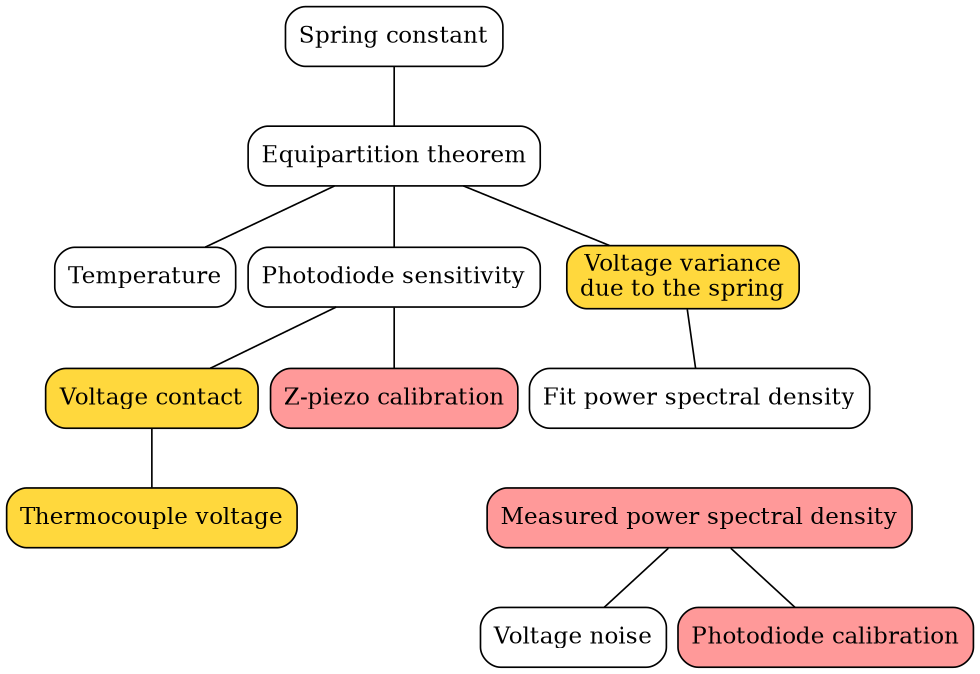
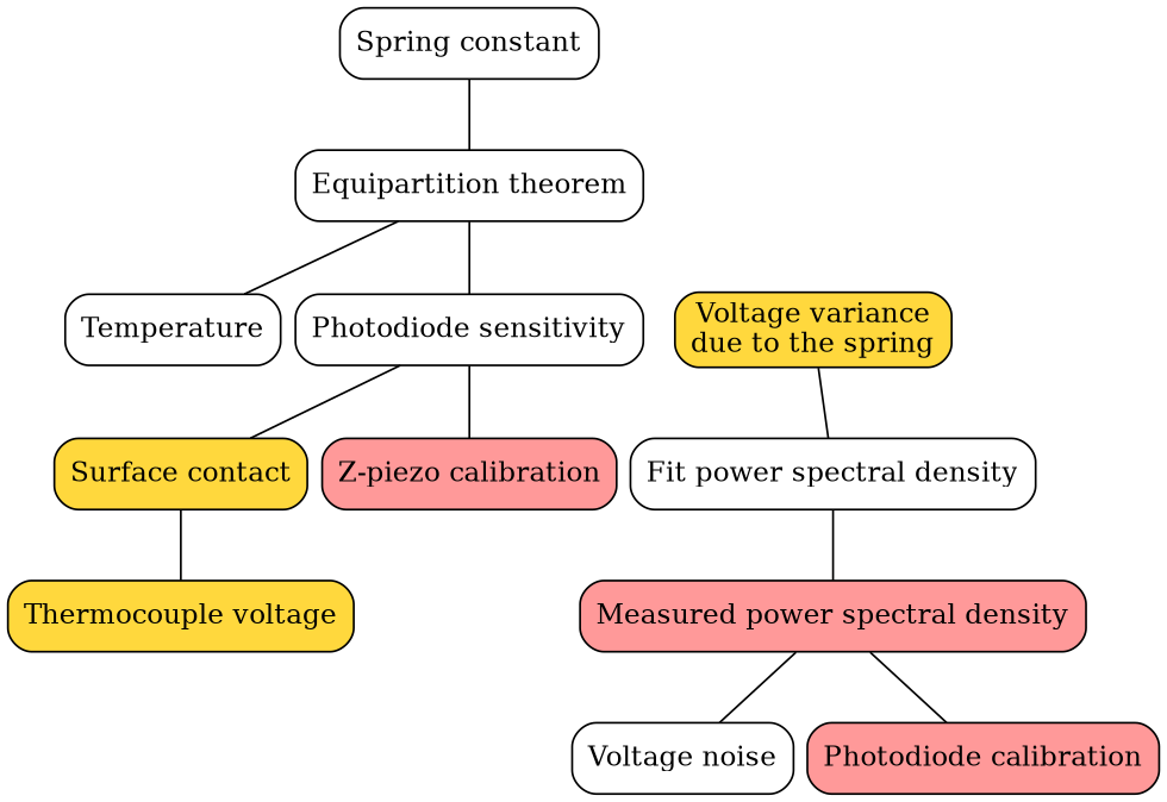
  graph {
    nodesep=0.1
    node [color=black fillcolor=white shape=box style="rounded,filled"]
    n1 [label="Spring constant"]
    n2 [label="Equipartition theorem"]
    n3 [label=Temperature]
    n4 [label="Photodiode sensitivity"]
    n5 [fillcolor="#ffd83d" label="Voltage variance\ndue to the spring"]
-   n6 [fillcolor="#ffd83d" label="Voltage contact"]
+   n6 [fillcolor="#ffd83d" label="Surface contact"]
    n7 [fillcolor="#ff9999" label="Z-piezo calibration"]
    n8 [label="Fit power spectral density"]
    n9 [fillcolor="#ffd83d" label="Thermocouple voltage"]
    n10 [fillcolor="#ff9999" label="Measured power spectral density"]
    n11 [label="Voltage noise"]
    n12 [fillcolor="#ff9999" label="Photodiode calibration"]
    n1 -- n2
    n2 -- n3
    n2 -- n4
-   n2 -- n5
    n4 -- n6
    n4 -- n7
    n5 -- n8
    n6 -- n9
+   n8 -- n10
    n10 -- n11
    n10 -- n12
  }
